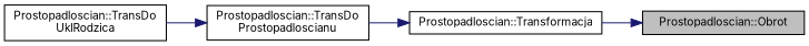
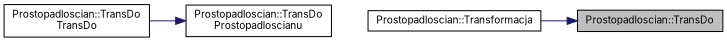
  digraph {
    fontname=Inter
    rankdir=RL
    node [color=black fillcolor=white fontname=Inter fontsize=10 shape=record style=filled]
    edge [color=midnightblue dir=back fontname=Inter fontsize=10 labelfontname=FreeSans labelfontsize=10 style=solid]
-   n1 [fillcolor=grey75 fontcolor=black height=0.2 label="Prostopadloscian::Obrot" width=0.4]
+   n1 [fillcolor=grey75 fontcolor=black height=0.2 label="Prostopadloscian::TransDo" width=0.4]
    n2 [height=0.2 label="Prostopadloscian::Transformacja" width=0.4]
    n3 [height=0.2 label="Prostopadloscian::TransDo\lProstopadloscianu" width=0.4]
-   n4 [height=0.2 label="Prostopadloscian::TransDo\lUklRodzica" width=0.4]
+   n4 [height=0.2 label="Prostopadloscian::TransDo\lTransDo" width=0.4]
    n1 -> n2
-   n2 -> n3
    n3 -> n4
  }
